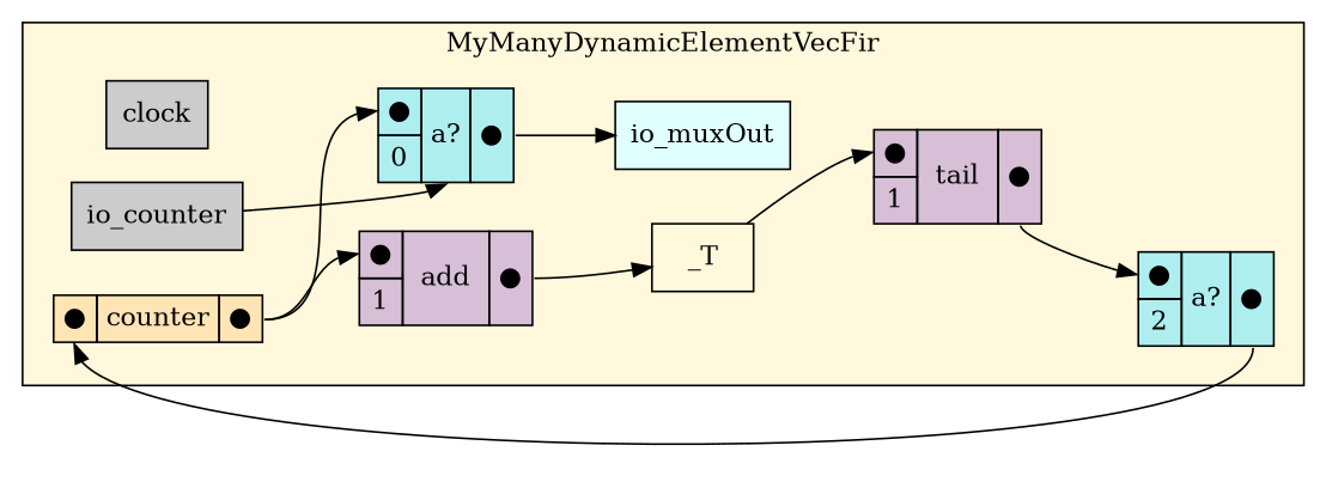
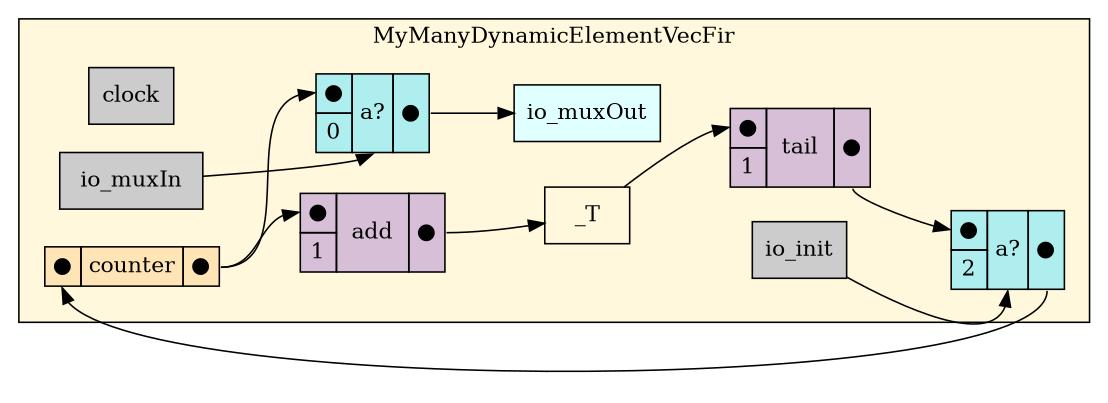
  digraph {
    rankdir=LR
    node [shape=rectangle]
    edge [headport=in1 tailport=out]
    n1 [fillcolor="#CCCCCC" label=clock rank=0 style=filled]
-   n2 [fillcolor="#CCCCCC" label=io_counter rank=0 style=filled]
+   n2 [fillcolor="#CCCCCC" label=io_muxIn rank=0 style=filled]
    n3 [label=< <TABLE BORDER="0" CELLBORDER="1" CELLSPACING="0" CELLPADDING="4" BGCOLOR="#AFEEEE">   <TR>     <TD PORT="in1">&#x25cf;</TD>     <TD ROWSPAN="2" PORT="select">a?</TD>     <TD ROWSPAN="2" PORT="out">&#x25cf;</TD>   </TR>   <TR>     <TD PORT="in2">0</TD>   </TR> </TABLE>> shape=plaintext]
+   n4 [fillcolor="#CCCCCC" label=io_init rank=0 style=filled]
    n5 [label=< <TABLE BORDER="0" CELLBORDER="1" CELLSPACING="0" CELLPADDING="4" BGCOLOR="#AFEEEE">   <TR>     <TD PORT="in1">&#x25cf;</TD>     <TD ROWSPAN="2" PORT="select">a?</TD>     <TD ROWSPAN="2" PORT="out">&#x25cf;</TD>   </TR>   <TR>     <TD PORT="in2">2</TD>   </TR> </TABLE>> shape=plaintext]
    n6 [fillcolor="#E0FFFF" label=io_muxOut rank=1000 style=filled]
    n7 [label=< <TABLE BORDER="0" CELLBORDER="1" CELLSPACING="0" CELLPADDING="4" BGCOLOR="#FFE4B5">   <TR>     <TD PORT="in">&#x25cf;</TD>     <TD>counter</TD>     <TD PORT="out">&#x25cf;</TD>   </TR> </TABLE>> shape=plaintext]
    n8 [label=< <TABLE BORDER="0" CELLBORDER="1" CELLSPACING="0" CELLPADDING="4" BGCOLOR="#D8BFD8">   <TR>     <TD PORT="in1">&#x25cf;</TD>     <TD ROWSPAN="2" > add </TD>     <TD ROWSPAN="2" PORT="out">&#x25cf;</TD>   </TR>   <TR>     <TD PORT="in2">1</TD>   </TR> </TABLE>> shape=plaintext]
    n9 [label=_T]
    n10 [label=< <TABLE BORDER="0" CELLBORDER="1" CELLSPACING="0" CELLPADDING="4" BGCOLOR="#D8BFD8">   <TR>     <TD PORT="in1">&#x25cf;</TD>     <TD ROWSPAN="2" > tail </TD>     <TD ROWSPAN="2" PORT="out">&#x25cf;</TD>   </TR>   <TR>     <TD>1</TD>   </TR> </TABLE>> shape=plaintext]
    subgraph cluster_1 {
      bgcolor="#FFF8DC"
      label=MyManyDynamicElementVecFir
      n1
      n2
      n3
+     n4
      n5
      n6
      n7
      n8
      n9
      n10
    }
    n2 -> n3 [headport=select]
    n3 -> n6
+   n4 -> n5 [headport=select]
    n5 -> n7 [headport=in]
    n7 -> n3
    n7 -> n8
    n8 -> n9
    n9 -> n10
    n10 -> n5
  }
